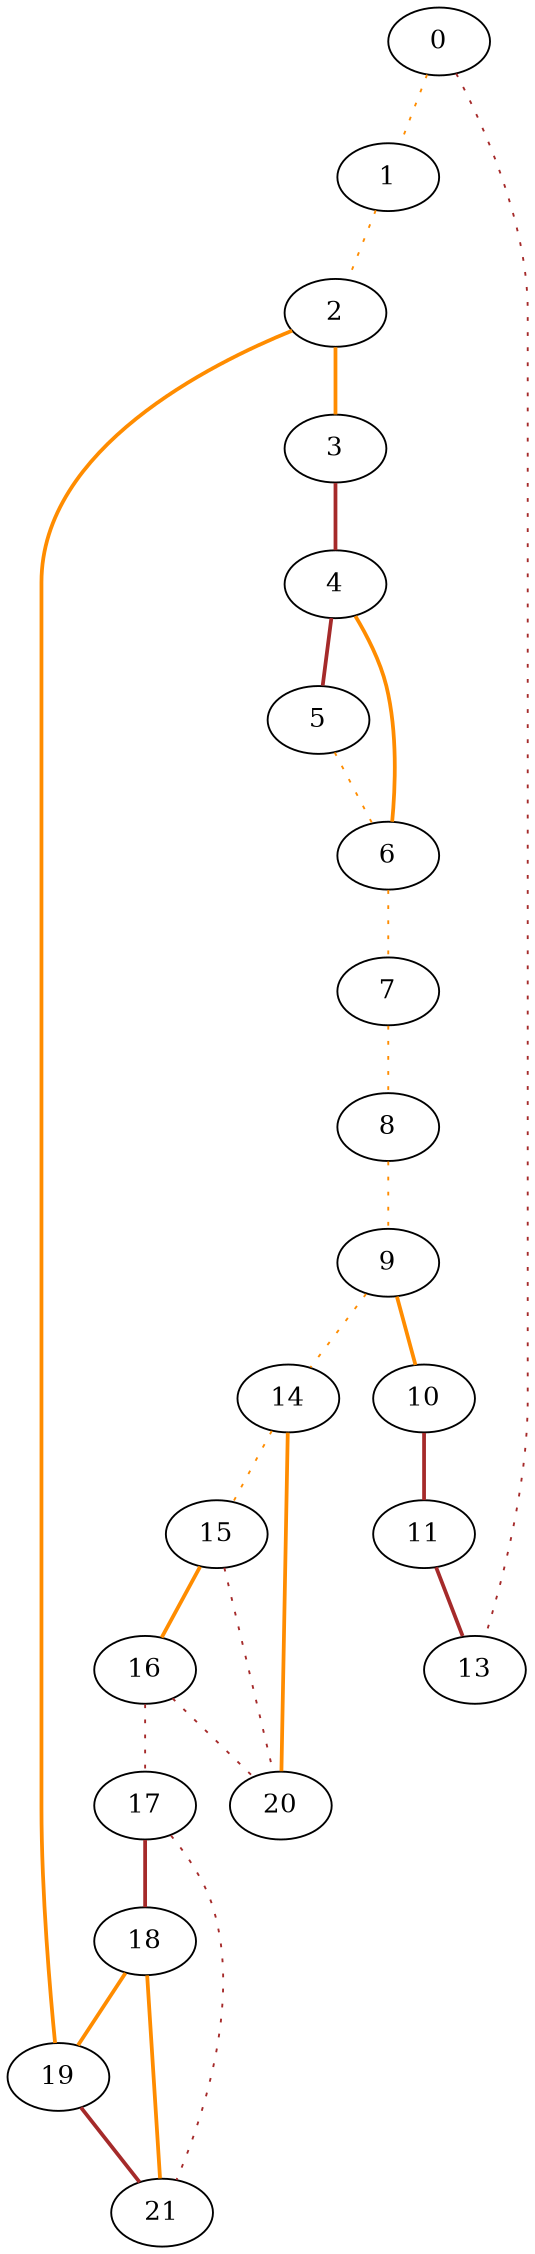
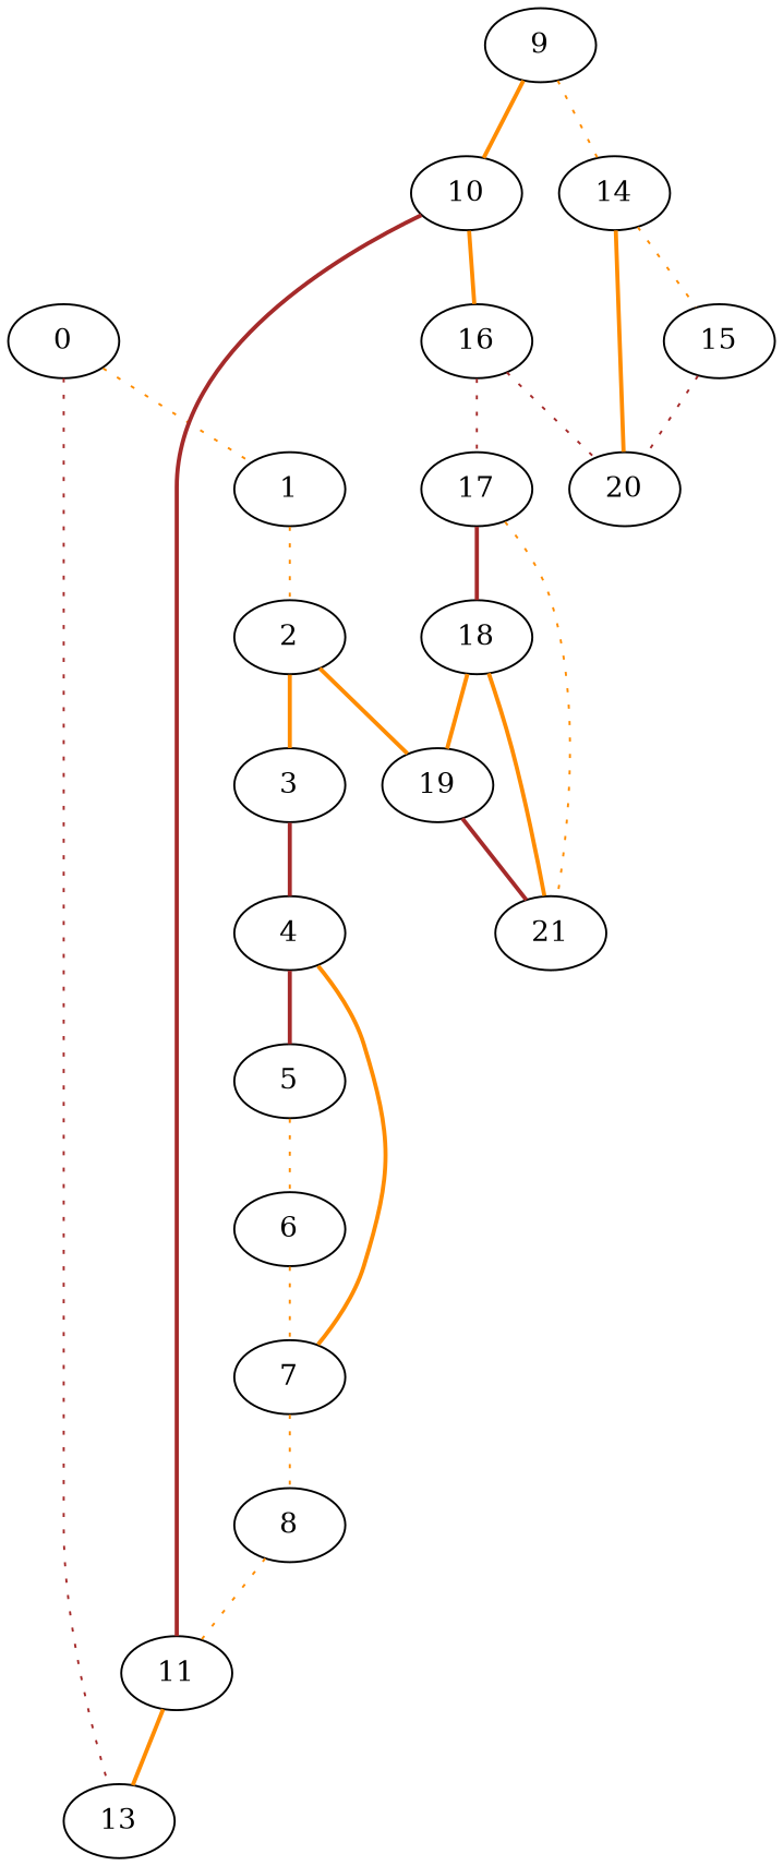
  graph {
    edge [color=darkorange style=bold]
    0
    1
    13
    2
    3
    19
    4
    21
    5
    6
    7
    8
    9
    10
    14
    11
    15
    20
    16
    17
    18
    0 -- 1 [style=dotted]
    0 -- 13 [color=brown style=dotted]
    1 -- 2 [style=dotted]
    2 -- 3
    2 -- 19
    3 -- 4 [color=brown]
    19 -- 21 [color=brown]
    4 -- 5 [color=brown]
-   4 -- 6
+   4 -- 7
    5 -- 6 [style=dotted]
    6 -- 7 [style=dotted]
    7 -- 8 [style=dotted]
-   8 -- 9 [style=dotted]
+   8 -- 11 [style=dotted]
    9 -- 10
    9 -- 14 [style=dotted]
    10 -- 11 [color=brown]
    14 -- 15 [style=dotted]
    14 -- 20
-   11 -- 13 [color=brown]
+   11 -- 13
    15 -- 20 [color=brown style=dotted]
-   15 -- 16
+   10 -- 16
    16 -- 20 [color=brown style=dotted]
    16 -- 17 [color=brown style=dotted]
-   17 -- 21 [color=brown style=dotted]
+   17 -- 21 [style=dotted]
    17 -- 18 [color=brown]
    18 -- 19
    18 -- 21
  }
